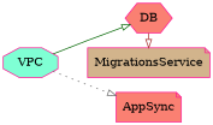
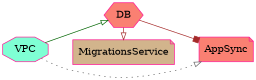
  digraph {
    rankdir=LR
    node [color=deeppink fillcolor=salmon shape=note style=filled]
    edge [arrowhead=onormal color=brown]
    DB [shape=hexagon]
    MigrationsService [fillcolor=tan]
    AppSync
    VPC [fillcolor=aquamarine shape=octagon]
    subgraph sub_1 {
      rank=same
      DB
      MigrationsService
    }
    DB -> MigrationsService
+   DB -> AppSync [arrowhead=box]
    VPC -> DB [color=darkgreen]
    VPC -> AppSync [color=gray40 style=dotted]
  }
